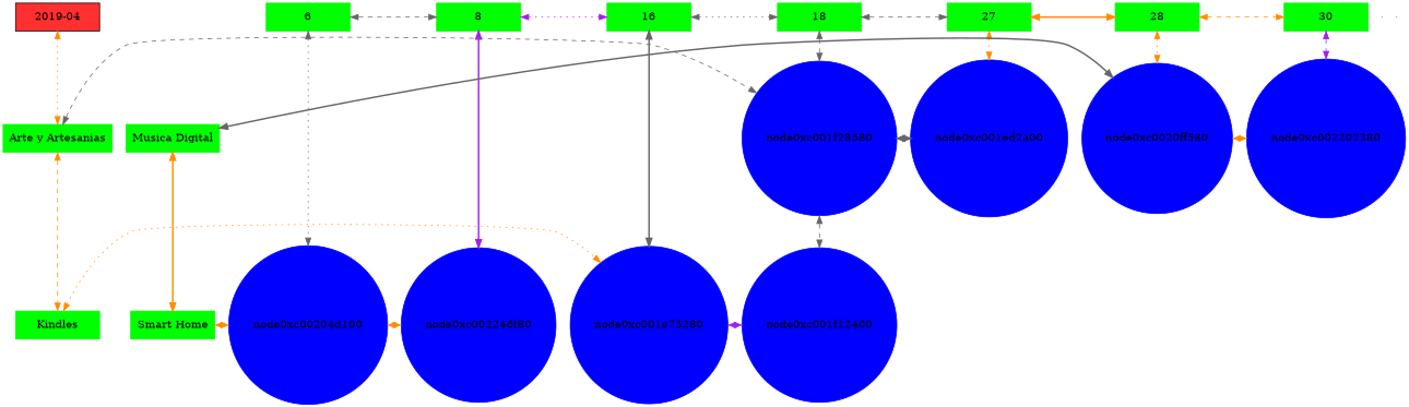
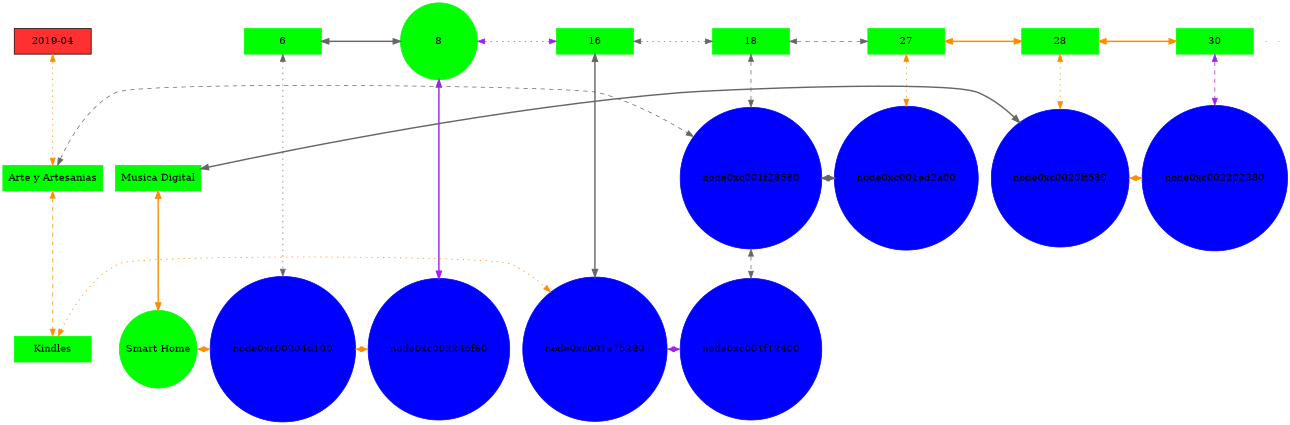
  digraph {
    fontname="DejaVu Serif"
    node [fontname="DejaVu Serif" group=1 shape=box style=filled color=green]
    edge [color=darkorange dir=both fontname="DejaVu Serif" style=dotted]
    n1 [fillcolor=firebrick1 label="2019-04" width=1.5 color=""]
    n2 [group=6 label=6 width=1.5]
-   n3 [group=8 label=8 width=1.5]
+   n3 [group=8 label=8 shape=circle width=1.5]
    n4 [group=16 label=16 width=1.5]
    n5 [group=18 label=18 width=1.5]
    n6 [group=27 label=27 width=1.5]
    n7 [group=28 label=28 width=1.5]
    n8 [group=30 label=30 width=1.5]
    n9 [label="Arte y Artesanias" width=1.5]
    node0xc001f28580 [color=blue group=18 shape=circle width=0.5]
    node0xc001ed2a00 [color=blue group=27 shape=circle width=0.5]
    n12 [label=Kindles width=1.5]
    node0xc001e75280 [color=blue group=16 shape=circle width=0.5]
    node0xc001f12400 [color=blue group=18 shape=circle width=0.5]
    n15 [label="Musica Digital" width=1.5]
    node0xc0020ff580 [color=blue group=28 shape=circle width=0.5]
    node0xc002202380 [color=blue group=30 shape=circle width=0.5]
-   n18 [label="Smart Home" width=1.5]
+   n18 [label="Smart Home" shape=circle width=1.5]
    node0xc00204d100 [color=blue group=6 shape=circle width=0.5]
    node0xc002246f80 [color=blue group=8 shape=circle width=0.5]
    e0 [shape=point width=0 group="" style="" color=""]
    e1 [shape=point width=0 group="" style="" color=""]
    subgraph sub_1 {
      rank=same
      n1
      n2
    }
    subgraph sub_2 {
      rank=same
      n2
      n3
    }
    subgraph sub_3 {
      rank=same
      n3
      n4
    }
    subgraph sub_4 {
      rank=same
      n4
      n5
    }
    subgraph sub_5 {
      rank=same
      n5
      n6
    }
    subgraph sub_6 {
      rank=same
      n6
      n7
    }
    subgraph sub_7 {
      rank=same
      n7
      n8
    }
    subgraph sub_8 {
      rank=same
      n9
      node0xc001f28580
    }
    subgraph sub_9 {
      rank=same
      node0xc001f28580
      node0xc001ed2a00
    }
    subgraph sub_10 {
      rank=same
      n12
      node0xc001e75280
    }
    subgraph sub_11 {
      rank=same
      node0xc001e75280
      node0xc001f12400
    }
    subgraph sub_12 {
      rank=same
      n15
      node0xc0020ff580
    }
    subgraph sub_13 {
      rank=same
      node0xc0020ff580
      node0xc002202380
    }
    subgraph sub_14 {
      rank=same
      n18
      node0xc00204d100
    }
    subgraph sub_15 {
      rank=same
      node0xc00204d100
      node0xc002246f80
    }
    n1 -> n9
-   n2 -> n3 [color=gray40 style=dashed]
+   n2 -> n3 [color=gray40 style=bold]
    n2 -> node0xc00204d100 [color=gray40]
    n3 -> n4 [color=purple]
    n3 -> node0xc002246f80 [color=purple style=bold]
    n4 -> n5 [color=gray40]
    n4 -> node0xc001e75280 [color=gray40 style=bold]
    n5 -> n6 [color=gray40 style=dashed]
    n5 -> node0xc001f28580 [color=gray40 style=dashed]
    n6 -> n7 [style=bold]
    n6 -> node0xc001ed2a00
-   n7 -> n8 [style=dashed]
+   n7 -> n8 [style=bold]
    n7 -> node0xc0020ff580
    n8 -> node0xc002202380 [color=purple style=dashed]
    n9 -> node0xc001f28580 [color=gray40 style=dashed]
    n9 -> n12 [style=dashed]
    node0xc001f28580 -> node0xc001ed2a00 [color=gray40 style=bold]
    node0xc001f28580 -> node0xc001f12400 [color=gray40 style=dashed]
    n12 -> node0xc001e75280
    node0xc001e75280 -> node0xc001f12400 [color=purple style=dashed]
    n15 -> node0xc0020ff580 [color=gray40 style=bold]
    n15 -> n18 [style=bold]
    node0xc0020ff580 -> node0xc002202380
    n18 -> node0xc00204d100
    node0xc00204d100 -> node0xc002246f80
  }
